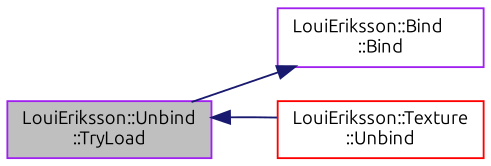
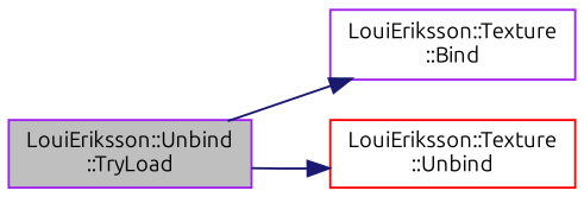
  digraph {
    fontname=Ubuntu
    rankdir=LR
    node [color=purple fillcolor=white fontname=Ubuntu fontsize=10 shape=record style=filled]
    edge [arrowhead=normal color=midnightblue fontname=Ubuntu fontsize=10 labelfontname=Helvetica labelfontsize=10 style=solid]
    n1 [fillcolor=grey75 fontcolor=black height=0.2 label="LouiEriksson::Unbind\l::TryLoad" width=0.4]
-   n2 [height=0.2 label="LouiEriksson::Bind\l::Bind" width=0.4]
+   n2 [height=0.2 label="LouiEriksson::Texture\l::Bind" width=0.4]
    n3 [color=red height=0.2 label="LouiEriksson::Texture\l::Unbind" width=0.4]
    n1 -> n2
-   n3 -> n1
+   n1 -> n3
  }
